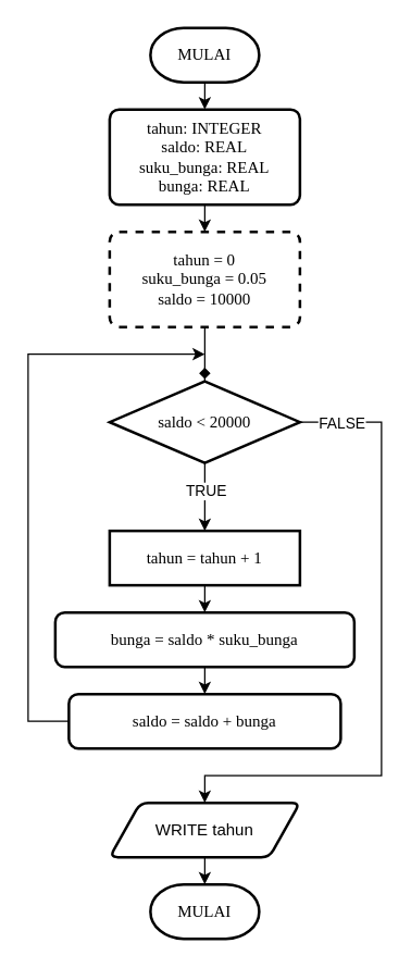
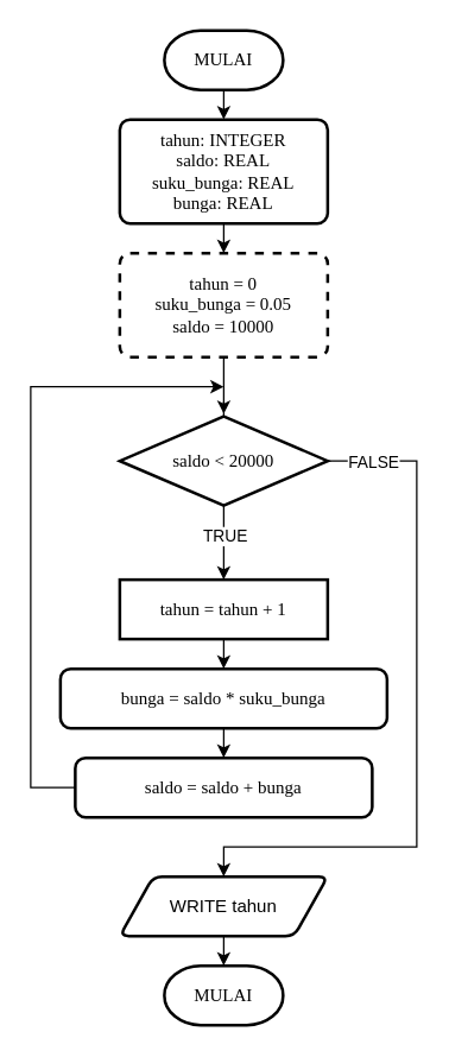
  <mxCell id="0" />
  <mxCell id="1" parent="0" />
  <mxCell id="2" style="edgeStyle=orthogonalEdgeStyle;rounded=0;orthogonalLoop=1;jettySize=auto;html=1;exitX=0.5;exitY=1;exitDx=0;exitDy=0;exitPerimeter=0;entryX=0.5;entryY=0;entryDx=0;entryDy=0;" edge="1" parent="1" source="3" target="5"><mxGeometry relative="1" as="geometry" /></mxCell>
  <mxCell id="3" value="&lt;font data-font-src=&quot;https://fonts.googleapis.com/css?family=Roboto+Mono&quot; face=&quot;Roboto Mono&quot;&gt;MULAI&lt;/font&gt;" style="strokeWidth=2;html=1;shape=mxgraph.flowchart.terminator;whiteSpace=wrap;" vertex="1" parent="1"><mxGeometry x="110" y="20" width="80" height="40" as="geometry" /></mxCell>
  <mxCell id="4" style="edgeStyle=orthogonalEdgeStyle;rounded=0;orthogonalLoop=1;jettySize=auto;html=1;exitX=0.5;exitY=1;exitDx=0;exitDy=0;entryX=0.5;entryY=0;entryDx=0;entryDy=0;" edge="1" parent="1" source="5" target="7"><mxGeometry relative="1" as="geometry" /></mxCell>
  <mxCell id="5" value="&lt;font data-font-src=&quot;https://fonts.googleapis.com/css?family=Roboto+Mono&quot; face=&quot;Roboto Mono&quot;&gt;tahun: INTEGER&lt;br&gt;saldo: REAL&lt;br&gt;suku_bunga: REAL&lt;br&gt;bunga: REAL&lt;br&gt;&lt;/font&gt;" style="rounded=1;whiteSpace=wrap;html=1;absoluteArcSize=1;arcSize=14;strokeWidth=2;" vertex="1" parent="1"><mxGeometry x="80" y="80" width="140" height="70" as="geometry" /></mxCell>
- <mxCell id="6" style="edgeStyle=orthogonalEdgeStyle;rounded=0;orthogonalLoop=1;jettySize=auto;html=1;exitX=0.5;exitY=1;exitDx=0;exitDy=0;entryX=0.5;entryY=-0.029;entryDx=0;entryDy=0;entryPerimeter=0;endArrow=diamond;" edge="1" parent="1" source="7" target="12"><mxGeometry relative="1" as="geometry" /></mxCell>
+ <mxCell id="6" style="edgeStyle=orthogonalEdgeStyle;rounded=0;orthogonalLoop=1;jettySize=auto;html=1;exitX=0.5;exitY=1;exitDx=0;exitDy=0;entryX=0.5;entryY=-0.029;entryDx=0;entryDy=0;entryPerimeter=0;" edge="1" parent="1" source="7" target="12"><mxGeometry relative="1" as="geometry" /></mxCell>
  <mxCell id="7" value="&lt;font data-font-src=&quot;https://fonts.googleapis.com/css?family=Roboto+Mono&quot; face=&quot;Roboto Mono&quot;&gt;tahun = 0&lt;br&gt;suku_bunga = 0.05&lt;br&gt;saldo = 10000&lt;br&gt;&lt;/font&gt;" style="rounded=1;whiteSpace=wrap;html=1;absoluteArcSize=1;arcSize=14;strokeWidth=2;dashed=1;" vertex="1" parent="1"><mxGeometry x="80" y="170" width="140" height="70" as="geometry" /></mxCell>
  <mxCell id="8" style="edgeStyle=orthogonalEdgeStyle;rounded=0;orthogonalLoop=1;jettySize=auto;html=1;exitX=0.5;exitY=1;exitDx=0;exitDy=0;exitPerimeter=0;entryX=0.5;entryY=0;entryDx=0;entryDy=0;" edge="1" parent="1" source="12" target="14"><mxGeometry relative="1" as="geometry"><Array as="points"><mxPoint x="150" y="270" /><mxPoint x="150" y="270" /></Array></mxGeometry></mxCell>
  <mxCell id="9" value="TRUE" style="edgeLabel;html=1;align=center;verticalAlign=middle;resizable=0;points=[];" vertex="1" connectable="0" parent="8"><mxGeometry x="-0.338" relative="1" as="geometry"><mxPoint y="83" as="offset" /></mxGeometry></mxCell>
  <mxCell id="10" style="edgeStyle=orthogonalEdgeStyle;rounded=0;orthogonalLoop=1;jettySize=auto;html=1;exitX=1;exitY=0.5;exitDx=0;exitDy=0;exitPerimeter=0;" edge="1" parent="1" source="12" target="20"><mxGeometry relative="1" as="geometry"><mxPoint x="300" y="300" as="targetPoint" /><Array as="points"><mxPoint x="280" y="310" /><mxPoint x="280" y="570" /><mxPoint x="150" y="570" /></Array></mxGeometry></mxCell>
  <mxCell id="11" value="FALSE" style="edgeLabel;html=1;align=center;verticalAlign=middle;resizable=0;points=[];" vertex="1" connectable="0" parent="10"><mxGeometry x="-0.947" y="1" relative="1" as="geometry"><mxPoint x="18" y="1" as="offset" /></mxGeometry></mxCell>
  <mxCell id="12" value="&lt;font data-font-src=&quot;https://fonts.googleapis.com/css?family=Roboto+Mono&quot; face=&quot;Roboto Mono&quot;&gt;saldo &amp;lt; 20000&lt;/font&gt;" style="strokeWidth=2;html=1;shape=mxgraph.flowchart.decision;whiteSpace=wrap;" vertex="1" parent="1"><mxGeometry x="80" y="280" width="140" height="60" as="geometry" /></mxCell>
  <mxCell id="13" style="edgeStyle=orthogonalEdgeStyle;rounded=0;orthogonalLoop=1;jettySize=auto;html=1;exitX=0.5;exitY=1;exitDx=0;exitDy=0;entryX=0.5;entryY=0;entryDx=0;entryDy=0;" edge="1" parent="1" source="14" target="16"><mxGeometry relative="1" as="geometry" /></mxCell>
  <mxCell id="14" value="&lt;font data-font-src=&quot;https://fonts.googleapis.com/css?family=Roboto+Mono&quot; face=&quot;Roboto Mono&quot;&gt;tahun = tahun + 1&lt;br&gt;&lt;/font&gt;" style="whiteSpace=wrap;html=1;absoluteArcSize=1;arcSize=14;strokeWidth=2;rounded=0;" vertex="1" parent="1"><mxGeometry x="80" y="390" width="140" height="40" as="geometry" /></mxCell>
  <mxCell id="15" style="edgeStyle=orthogonalEdgeStyle;rounded=0;orthogonalLoop=1;jettySize=auto;html=1;exitX=0.5;exitY=1;exitDx=0;exitDy=0;entryX=0.5;entryY=0;entryDx=0;entryDy=0;" edge="1" parent="1" source="16" target="18"><mxGeometry relative="1" as="geometry" /></mxCell>
  <mxCell id="16" value="&lt;font data-font-src=&quot;https://fonts.googleapis.com/css?family=Roboto+Mono&quot; face=&quot;Roboto Mono&quot;&gt;bunga = saldo * suku_bunga&lt;br&gt;&lt;/font&gt;" style="rounded=1;whiteSpace=wrap;html=1;absoluteArcSize=1;arcSize=14;strokeWidth=2;" vertex="1" parent="1"><mxGeometry x="40" y="450" width="220" height="40" as="geometry" /></mxCell>
  <mxCell id="17" style="edgeStyle=orthogonalEdgeStyle;rounded=0;orthogonalLoop=1;jettySize=auto;html=1;exitX=0;exitY=0.5;exitDx=0;exitDy=0;" edge="1" parent="1" source="18"><mxGeometry relative="1" as="geometry"><mxPoint x="150" y="260" as="targetPoint" /><Array as="points"><mxPoint x="20" y="530" /><mxPoint x="20" y="260" /><mxPoint x="150" y="260" /></Array></mxGeometry></mxCell>
  <mxCell id="18" value="&lt;font data-font-src=&quot;https://fonts.googleapis.com/css?family=Roboto+Mono&quot; face=&quot;Roboto Mono&quot;&gt;saldo = saldo + bunga&lt;br&gt;&lt;/font&gt;" style="rounded=1;whiteSpace=wrap;html=1;absoluteArcSize=1;arcSize=14;strokeWidth=2;" vertex="1" parent="1"><mxGeometry x="50" y="510" width="200" height="40" as="geometry" /></mxCell>
  <mxCell id="19" style="edgeStyle=orthogonalEdgeStyle;rounded=0;orthogonalLoop=1;jettySize=auto;html=1;exitX=0.5;exitY=1;exitDx=0;exitDy=0;entryX=0.5;entryY=0;entryDx=0;entryDy=0;entryPerimeter=0;" edge="1" parent="1" source="20" target="21"><mxGeometry relative="1" as="geometry" /></mxCell>
  <mxCell id="20" value="WRITE tahun" style="shape=parallelogram;html=1;strokeWidth=2;perimeter=parallelogramPerimeter;whiteSpace=wrap;rounded=1;arcSize=12;size=0.161;" vertex="1" parent="1"><mxGeometry x="80" y="590" width="140" height="40" as="geometry" /></mxCell>
  <mxCell id="21" value="&lt;font data-font-src=&quot;https://fonts.googleapis.com/css?family=Roboto+Mono&quot; face=&quot;Roboto Mono&quot;&gt;MULAI&lt;/font&gt;" style="strokeWidth=2;html=1;shape=mxgraph.flowchart.terminator;whiteSpace=wrap;" vertex="1" parent="1"><mxGeometry x="110" y="650" width="80" height="40" as="geometry" /></mxCell>
